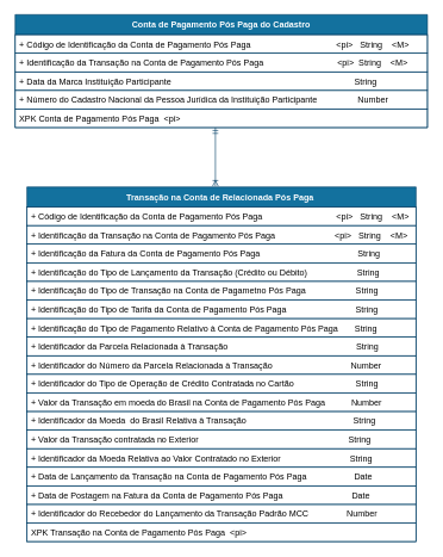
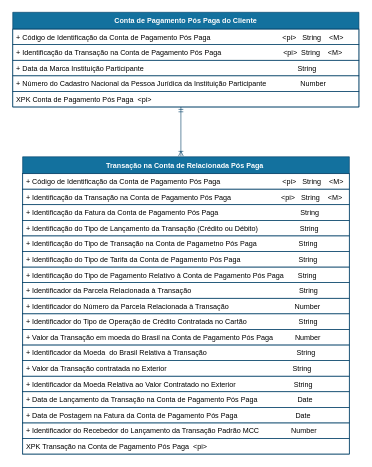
  <mxCell id="0" />
  <mxCell id="1" parent="0" />
  <mxCell id="2" value="Transação na Conta de Relacionada Pós Paga " style="swimlane;fontStyle=1;childLayout=stackLayout;horizontal=1;startSize=28;horizontalStack=0;resizeParent=1;resizeParentMax=0;resizeLast=0;collapsible=1;marginBottom=0;rounded=0;shadow=0;comic=0;sketch=0;align=center;html=0;autosize=1;fillColor=#13719E;strokeColor=#003F66;fontColor=#FFFFFF;" parent="1" vertex="1"><mxGeometry x="37" y="261" width="545" height="496" as="geometry" /></mxCell>
  <mxCell id="3" value="+ Código de Identificação da Conta de Pagamento Pós Paga                               &lt;pi&gt;   String    &lt;M&gt;" style="text;fillColor=none;align=left;verticalAlign=top;spacingLeft=4;spacingRight=4;overflow=hidden;rotatable=0;points=[[0,0.5],[1,0.5]];portConstraint=eastwest;strokeColor=#003F66;" parent="2" vertex="1"><mxGeometry y="28" width="545" height="26" as="geometry" /></mxCell>
  <mxCell id="4" value="+ Identificação da Transação na Conta de Pagamento Pós Paga                         &lt;pi&gt;   String    &lt;M&gt;  " style="text;fillColor=none;align=left;verticalAlign=top;spacingLeft=4;spacingRight=4;overflow=hidden;rotatable=0;points=[[0,0.5],[1,0.5]];portConstraint=eastwest;strokeColor=#003F66;" parent="2" vertex="1"><mxGeometry y="54" width="545" height="26" as="geometry" /></mxCell>
  <mxCell id="5" value="+ Identificação da Fatura da Conta de Pagamento Pós Paga                                         String    " style="text;fillColor=none;align=left;verticalAlign=top;spacingLeft=4;spacingRight=4;overflow=hidden;rotatable=0;points=[[0,0.5],[1,0.5]];portConstraint=eastwest;strokeColor=#003F66;" parent="2" vertex="1"><mxGeometry y="80" width="545" height="26" as="geometry" /></mxCell>
  <mxCell id="6" value="+ Identificação do Tipo de Lançamento da Transação (Crédito ou Débito)                     String    " style="text;fillColor=none;align=left;verticalAlign=top;spacingLeft=4;spacingRight=4;overflow=hidden;rotatable=0;points=[[0,0.5],[1,0.5]];portConstraint=eastwest;strokeColor=#003F66;" parent="2" vertex="1"><mxGeometry y="106" width="545" height="26" as="geometry" /></mxCell>
  <mxCell id="7" value="+ Identificação do Tipo de Transação na Conta de Pagametno Pós Paga                     String    " style="text;fillColor=none;align=left;verticalAlign=top;spacingLeft=4;spacingRight=4;overflow=hidden;rotatable=0;points=[[0,0.5],[1,0.5]];portConstraint=eastwest;strokeColor=#003F66;" parent="2" vertex="1"><mxGeometry y="132" width="545" height="26" as="geometry" /></mxCell>
  <mxCell id="8" value="+ Identificação do Tipo de Tarifa da Conta de Pagamento Pós Paga                             String    " style="text;fillColor=none;align=left;verticalAlign=top;spacingLeft=4;spacingRight=4;overflow=hidden;rotatable=0;points=[[0,0.5],[1,0.5]];portConstraint=eastwest;strokeColor=#003F66;" parent="2" vertex="1"><mxGeometry y="158" width="545" height="26" as="geometry" /></mxCell>
  <mxCell id="9" value="+ Identificação do Tipo de Pagamento Relativo à Conta de Pagamento Pós Paga       String    " style="text;fillColor=none;align=left;verticalAlign=top;spacingLeft=4;spacingRight=4;overflow=hidden;rotatable=0;points=[[0,0.5],[1,0.5]];portConstraint=eastwest;strokeColor=#003F66;" parent="2" vertex="1"><mxGeometry y="184" width="545" height="26" as="geometry" /></mxCell>
  <mxCell id="10" value="+ Identificador da Parcela Relacionada à Transação                                                      String" style="text;fillColor=none;align=left;verticalAlign=top;spacingLeft=4;spacingRight=4;overflow=hidden;rotatable=0;points=[[0,0.5],[1,0.5]];portConstraint=eastwest;strokeColor=#003F66;" parent="2" vertex="1"><mxGeometry y="210" width="545" height="26" as="geometry" /></mxCell>
  <mxCell id="11" value="+ Identificador do Número da Parcela Relacionada à Transação                                 Number" style="text;fillColor=none;align=left;verticalAlign=top;spacingLeft=4;spacingRight=4;overflow=hidden;rotatable=0;points=[[0,0.5],[1,0.5]];portConstraint=eastwest;strokeColor=#003F66;" parent="2" vertex="1"><mxGeometry y="236" width="545" height="26" as="geometry" /></mxCell>
  <mxCell id="12" value="+ Identificador do Tipo de Operação de Crédito Contratada no Cartão                          String" style="text;fillColor=none;align=left;verticalAlign=top;spacingLeft=4;spacingRight=4;overflow=hidden;rotatable=0;points=[[0,0.5],[1,0.5]];portConstraint=eastwest;strokeColor=#003F66;" parent="2" vertex="1"><mxGeometry y="262" width="545" height="26" as="geometry" /></mxCell>
  <mxCell id="13" value="+ Valor da Transação em moeda do Brasil na Conta de Pagamento Pós Paga           Number   " style="text;fillColor=none;align=left;verticalAlign=top;spacingLeft=4;spacingRight=4;overflow=hidden;rotatable=0;points=[[0,0.5],[1,0.5]];portConstraint=eastwest;strokeColor=#003F66;" parent="2" vertex="1"><mxGeometry y="288" width="545" height="26" as="geometry" /></mxCell>
  <mxCell id="14" value="+ Identificador da Moeda  do Brasil Relativa à Transação                                             String" style="text;fillColor=none;align=left;verticalAlign=top;spacingLeft=4;spacingRight=4;overflow=hidden;rotatable=0;points=[[0,0.5],[1,0.5]];portConstraint=eastwest;strokeColor=#003F66;" parent="2" vertex="1"><mxGeometry y="314" width="545" height="26" as="geometry" /></mxCell>
  <mxCell id="15" value="+ Valor da Transação contratada no Exterior                                                               String   " style="text;fillColor=none;align=left;verticalAlign=top;spacingLeft=4;spacingRight=4;overflow=hidden;rotatable=0;points=[[0,0.5],[1,0.5]];portConstraint=eastwest;strokeColor=#003F66;" parent="2" vertex="1"><mxGeometry y="340" width="545" height="26" as="geometry" /></mxCell>
  <mxCell id="16" value="+ Identificador da Moeda Relativa ao Valor Contratado no Exterior                             String" style="text;fillColor=none;align=left;verticalAlign=top;spacingLeft=4;spacingRight=4;overflow=hidden;rotatable=0;points=[[0,0.5],[1,0.5]];portConstraint=eastwest;strokeColor=#003F66;" parent="2" vertex="1"><mxGeometry y="366" width="545" height="26" as="geometry" /></mxCell>
  <mxCell id="17" value="+ Data de Lançamento da Transação na Conta de Pagamento Pós Paga                    Date  " style="text;fillColor=none;align=left;verticalAlign=top;spacingLeft=4;spacingRight=4;overflow=hidden;rotatable=0;points=[[0,0.5],[1,0.5]];portConstraint=eastwest;strokeColor=#003F66;" parent="2" vertex="1"><mxGeometry y="392" width="545" height="26" as="geometry" /></mxCell>
  <mxCell id="18" value="+ Data de Postagem na Fatura da Conta de Pagamento Pós Paga                             Date" style="text;fillColor=none;align=left;verticalAlign=top;spacingLeft=4;spacingRight=4;overflow=hidden;rotatable=0;points=[[0,0.5],[1,0.5]];portConstraint=eastwest;strokeColor=#003F66;" parent="2" vertex="1"><mxGeometry y="418" width="545" height="26" as="geometry" /></mxCell>
  <mxCell id="19" value="+ Identificador do Recebedor do Lançamento da Transação Padrão MCC                Number" style="text;fillColor=none;align=left;verticalAlign=top;spacingLeft=4;spacingRight=4;overflow=hidden;rotatable=0;points=[[0,0.5],[1,0.5]];portConstraint=eastwest;strokeColor=#003F66;" parent="2" vertex="1"><mxGeometry y="444" width="545" height="26" as="geometry" /></mxCell>
  <mxCell id="20" value="XPK Transação na Conta de Pagamento Pós Paga  &lt;pi&gt;" style="text;fillColor=none;align=left;verticalAlign=top;spacingLeft=4;spacingRight=4;overflow=hidden;rotatable=0;points=[[0,0.5],[1,0.5]];portConstraint=eastwest;strokeColor=#003F66;" parent="2" vertex="1"><mxGeometry y="470" width="545" height="26" as="geometry" /></mxCell>
- <mxCell id="21" value="Conta de Pagamento Pós Paga do Cadastro" style="swimlane;fontStyle=1;childLayout=stackLayout;horizontal=1;startSize=28;horizontalStack=0;resizeParent=1;resizeParentMax=0;resizeLast=0;collapsible=1;marginBottom=0;rounded=0;shadow=0;comic=0;sketch=0;align=center;html=0;autosize=1;fillColor=#13719E;strokeColor=#003F66;fontColor=#FFFFFF;" parent="1" vertex="1"><mxGeometry x="20.5" y="20" width="577.5" height="158" as="geometry" /></mxCell>
+ <mxCell id="21" value="Conta de Pagamento Pós Paga do Cliente" style="swimlane;fontStyle=1;childLayout=stackLayout;horizontal=1;startSize=28;horizontalStack=0;resizeParent=1;resizeParentMax=0;resizeLast=0;collapsible=1;marginBottom=0;rounded=0;shadow=0;comic=0;sketch=0;align=center;html=0;autosize=1;fillColor=#13719E;strokeColor=#003F66;fontColor=#FFFFFF;" parent="1" vertex="1"><mxGeometry x="20.5" y="20" width="577.5" height="158" as="geometry" /></mxCell>
  <mxCell id="22" value="+ Código de Identificação da Conta de Pagamento Pós Paga                                    &lt;pi&gt;   String    &lt;M&gt;" style="text;fillColor=none;align=left;verticalAlign=top;spacingLeft=4;spacingRight=4;overflow=hidden;rotatable=0;points=[[0,0.5],[1,0.5]];portConstraint=eastwest;strokeColor=#003F66;" parent="21" vertex="1"><mxGeometry y="28" width="577.5" height="26" as="geometry" /></mxCell>
  <mxCell id="23" value="+ Identificação da Transação na Conta de Pagamento Pós Paga                               &lt;pi&gt;  String    &lt;M&gt;  " style="text;fillColor=none;align=left;verticalAlign=top;spacingLeft=4;spacingRight=4;overflow=hidden;rotatable=0;points=[[0,0.5],[1,0.5]];portConstraint=eastwest;strokeColor=#003F66;" parent="21" vertex="1"><mxGeometry y="54" width="577.5" height="26" as="geometry" /></mxCell>
  <mxCell id="24" value="+ Data da Marca Instituição Participante                                                                             String    " style="text;fillColor=none;align=left;verticalAlign=top;spacingLeft=4;spacingRight=4;overflow=hidden;rotatable=0;points=[[0,0.5],[1,0.5]];portConstraint=eastwest;strokeColor=#003F66;" parent="21" vertex="1"><mxGeometry y="80" width="577.5" height="26" as="geometry" /></mxCell>
  <mxCell id="25" value="+ Número do Cadastro Nacional da Pessoa Jurídica da Instituição Participante                 Number  " style="text;fillColor=none;align=left;verticalAlign=top;spacingLeft=4;spacingRight=4;overflow=hidden;rotatable=0;points=[[0,0.5],[1,0.5]];portConstraint=eastwest;strokeColor=#003F66;" parent="21" vertex="1"><mxGeometry y="106" width="577.5" height="26" as="geometry" /></mxCell>
  <mxCell id="26" value="XPK Conta de Pagamento Pós Paga  &lt;pi&gt;" style="text;fillColor=none;align=left;verticalAlign=top;spacingLeft=4;spacingRight=4;overflow=hidden;rotatable=0;points=[[0,0.5],[1,0.5]];portConstraint=eastwest;strokeColor=#003F66;" parent="21" vertex="1"><mxGeometry y="132" width="577.5" height="26" as="geometry" /></mxCell>
  <mxCell id="27" value="" style="edgeStyle=orthogonalEdgeStyle;rounded=0;orthogonalLoop=1;jettySize=auto;html=1;startArrow=ERmandOne;startFill=0;endArrow=ERoneToMany;endFill=0;strokeColor=#003F66;" parent="1" edge="1"><mxGeometry relative="1" as="geometry"><mxPoint x="301" y="178" as="sourcePoint" /><mxPoint x="301" y="260" as="targetPoint" /></mxGeometry></mxCell>
